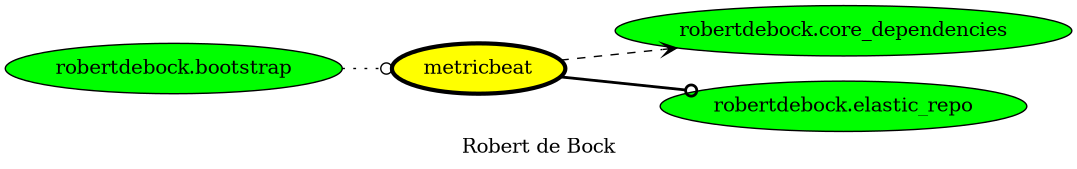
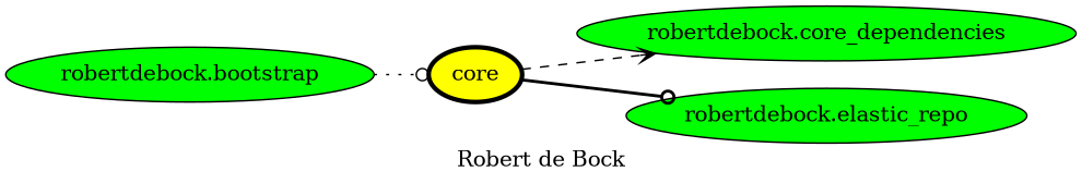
  digraph {
    label="Robert de Bock"
    rankdir=LR
    node [fillcolor=green style=filled]
    edge [arrowhead=odot]
-   metricbeat [fillcolor=yellow penwidth=3]
+   metricbeat [fillcolor=yellow penwidth=3 label=core]
    "robertdebock.core_dependencies"
    "robertdebock.elastic_repo"
    "robertdebock.bootstrap"
    metricbeat -> "robertdebock.core_dependencies" [arrowhead=vee style=dashed]
    metricbeat -> "robertdebock.elastic_repo" [style=bold]
    "robertdebock.bootstrap" -> metricbeat [style=dotted]
  }
